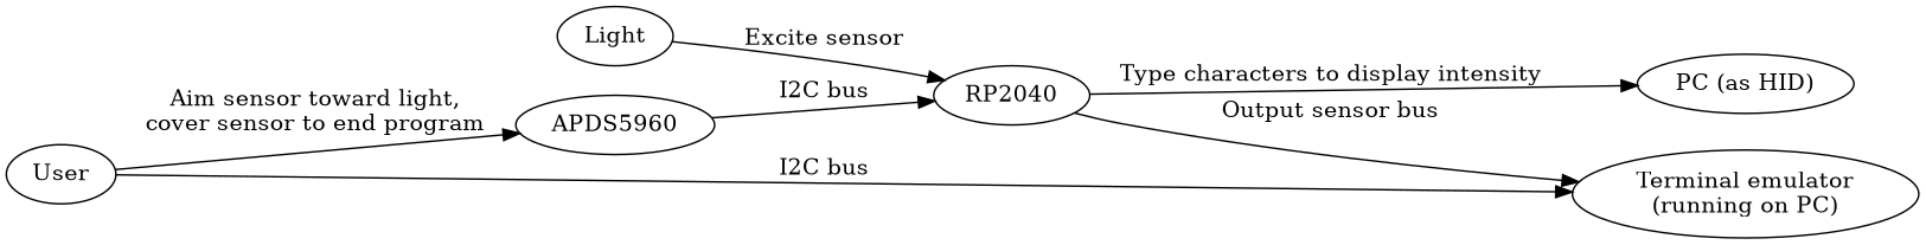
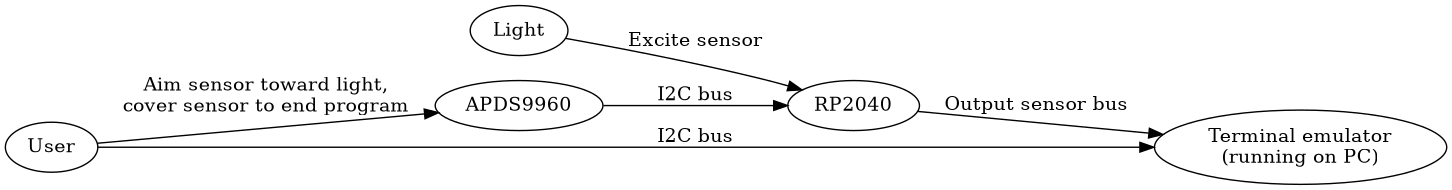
  digraph {
    rankdir=LR
    User
-   APDS9960 [label=APDS5960]
+   APDS9960
    "Terminal emulator\n(running on PC)"
    RP2040
-   "PC (as HID)"
    Light
    User -> APDS9960 [label="Aim sensor toward light,\ncover sensor to end program"]
    User -> "Terminal emulator\n(running on PC)" [label="I2C bus"]
    APDS9960 -> RP2040 [label="I2C bus"]
    RP2040 -> "Terminal emulator\n(running on PC)" [label="Output sensor bus"]
-   RP2040 -> "PC (as HID)" [label="Type characters to display intensity"]
    Light -> RP2040 [label="Excite sensor"]
  }
